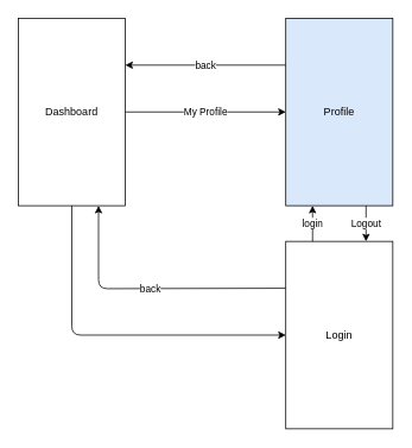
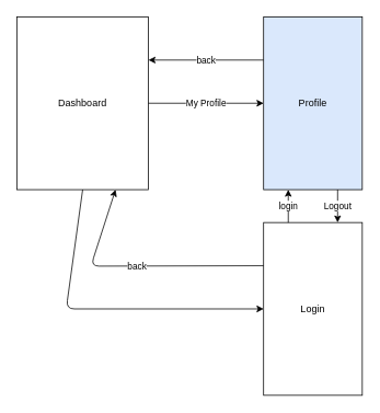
  <mxCell id="0" />
  <mxCell id="1" parent="0" />
- <mxCell id="2" value="Dashboard" style="rounded=0;whiteSpace=wrap;html=1;" vertex="1" parent="1"><mxGeometry x="20" y="20" width="120" height="210" as="geometry" /></mxCell>
+ <mxCell id="2" value="Dashboard" style="rounded=0;whiteSpace=wrap;html=1;" vertex="1" parent="1"><mxGeometry x="20" y="20" width="160" height="210" as="geometry" /></mxCell>
  <mxCell id="3" value="Profile" style="rounded=0;whiteSpace=wrap;html=1;fillColor=#dae8fc;" vertex="1" parent="1"><mxGeometry x="320" y="20" width="120" height="210" as="geometry" /></mxCell>
  <mxCell id="4" value="My Profile" style="endArrow=classic;html=1;exitX=1;exitY=0.5;exitDx=0;exitDy=0;" edge="1" parent="1" source="2" target="3"><mxGeometry width="50" height="50" relative="1" as="geometry"><mxPoint x="190" y="250" as="sourcePoint" /><mxPoint x="240" y="200" as="targetPoint" /></mxGeometry></mxCell>
  <mxCell id="5" value="Login" style="rounded=0;whiteSpace=wrap;html=1;" vertex="1" parent="1"><mxGeometry x="320" y="270" width="120" height="210" as="geometry" /></mxCell>
  <mxCell id="6" value="" style="endArrow=classic;html=1;exitX=0.5;exitY=1;exitDx=0;exitDy=0;entryX=0;entryY=0.5;entryDx=0;entryDy=0;" edge="1" parent="1" source="2" target="5"><mxGeometry width="50" height="50" relative="1" as="geometry"><mxPoint x="190" y="350" as="sourcePoint" /><mxPoint x="240" y="300" as="targetPoint" /><Array as="points"><mxPoint x="80" y="375" /></Array></mxGeometry></mxCell>
  <mxCell id="7" value="login" style="endArrow=classic;html=1;exitX=0.25;exitY=0;exitDx=0;exitDy=0;entryX=0.25;entryY=1;entryDx=0;entryDy=0;" edge="1" parent="1" source="5" target="3"><mxGeometry width="50" height="50" relative="1" as="geometry"><mxPoint x="190" y="150" as="sourcePoint" /><mxPoint x="240" y="100" as="targetPoint" /></mxGeometry></mxCell>
  <mxCell id="8" value="Logout" style="endArrow=classic;html=1;entryX=0.75;entryY=0;entryDx=0;entryDy=0;exitX=0.75;exitY=1;exitDx=0;exitDy=0;" edge="1" parent="1" source="3" target="5"><mxGeometry width="50" height="50" relative="1" as="geometry"><mxPoint x="440" y="240" as="sourcePoint" /><mxPoint x="390" y="240" as="targetPoint" /></mxGeometry></mxCell>
  <mxCell id="9" value="back" style="endArrow=classic;html=1;exitX=0;exitY=0.25;exitDx=0;exitDy=0;entryX=1;entryY=0.25;entryDx=0;entryDy=0;" edge="1" parent="1" source="3" target="2"><mxGeometry width="50" height="50" relative="1" as="geometry"><mxPoint x="240" y="40" as="sourcePoint" /><mxPoint x="290" y="-10" as="targetPoint" /></mxGeometry></mxCell>
  <mxCell id="10" value="back" style="endArrow=classic;html=1;exitX=0;exitY=0.25;exitDx=0;exitDy=0;entryX=0.75;entryY=1;entryDx=0;entryDy=0;" edge="1" parent="1" source="5" target="2"><mxGeometry width="50" height="50" relative="1" as="geometry"><mxPoint x="220" y="320" as="sourcePoint" /><mxPoint x="270" y="270" as="targetPoint" /><Array as="points"><mxPoint x="110" y="323" /></Array></mxGeometry></mxCell>
